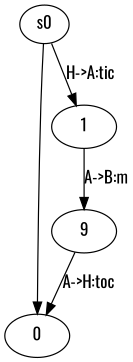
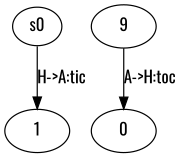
  digraph {
    fontname=Oswald
    node [fontname=Oswald]
    edge [fontname=Oswald]
    s0 [height=0 width=0]
    0
    1
    n4 [label=9]
-   s0 -> 0
    s0 -> 1 [label="H->A:tic"]
-   1 -> n4 [label="A->B:m"]
    n4 -> 0 [label="A->H:toc"]
  }
